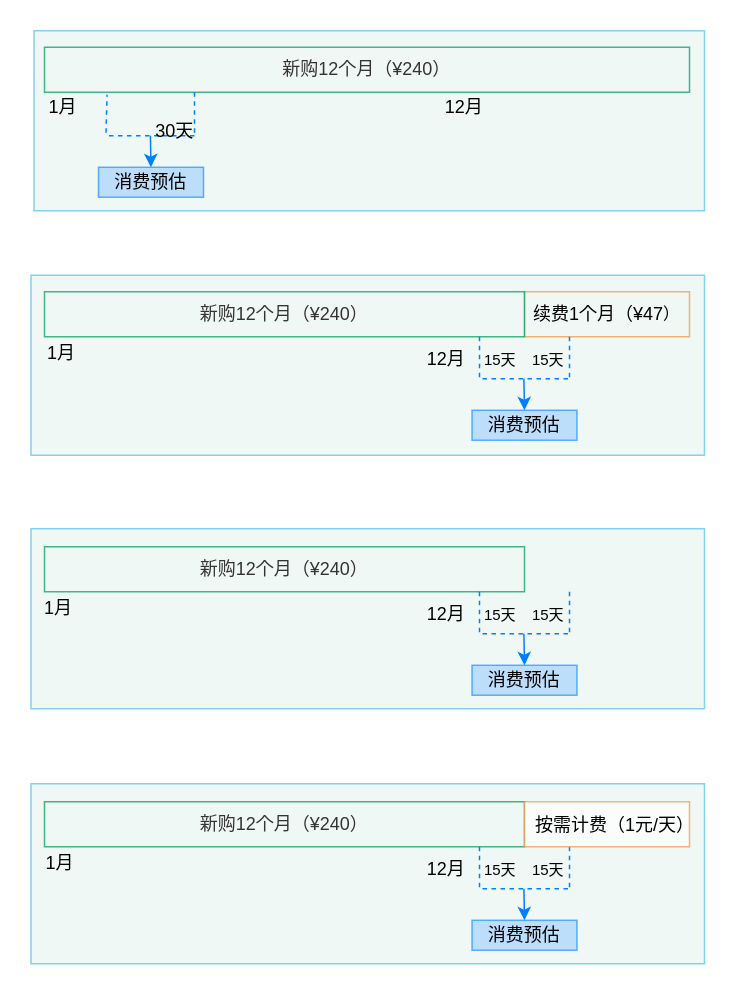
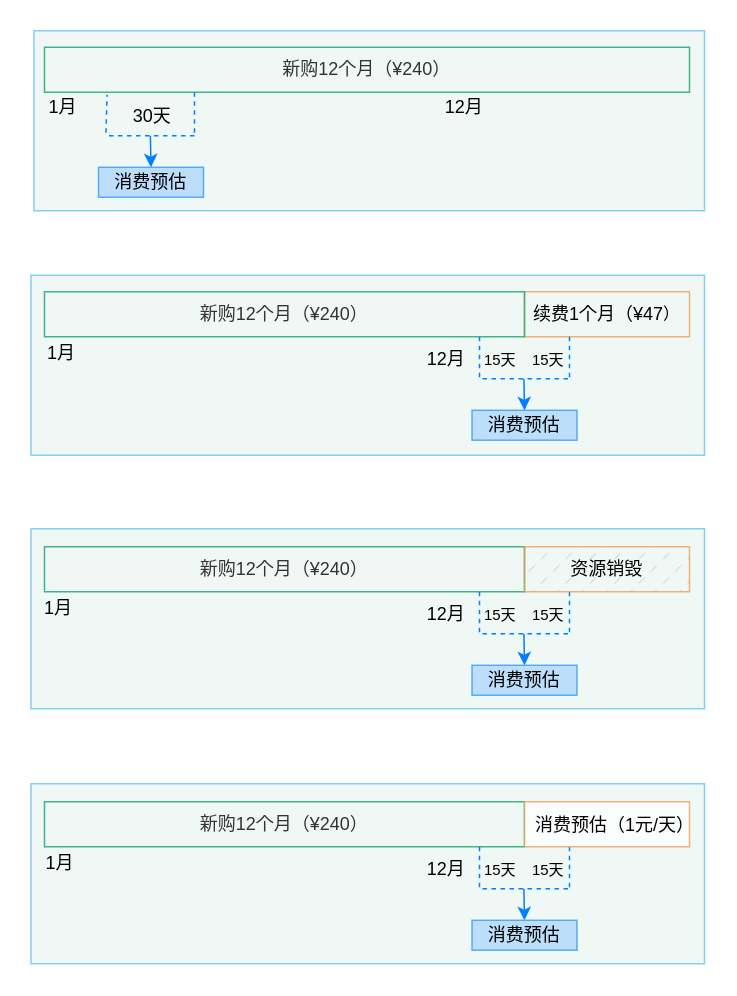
  <mxCell id="0" />
  <mxCell id="1" parent="0" />
  <mxCell id="2" value="" style="group" vertex="1" connectable="0" parent="1"><mxGeometry x="20" y="183" width="449" height="120" as="geometry" /></mxCell>
  <mxCell id="3" value="" style="rounded=0;whiteSpace=wrap;html=1;fontFamily=Helvetica;fontSize=14;opacity=80;strokeColor=#67c5f4;fillColor=#edf7f3;" vertex="1" parent="2"><mxGeometry width="449" height="120" as="geometry" /></mxCell>
  <mxCell id="4" value="&lt;font style=&quot;font-size: 12px;&quot;&gt;续费1个月（¥47&lt;/font&gt;&lt;font style=&quot;font-size: 11px;&quot;&gt;）&lt;/font&gt;" style="rounded=0;whiteSpace=wrap;html=1;fillColor=none;strokeColor=#ee9b4f;opacity=75;" parent="2" vertex="1"><mxGeometry x="329" y="11" width="110" height="30" as="geometry" /></mxCell>
  <mxCell id="5" value="消费预估" style="rounded=0;whiteSpace=wrap;html=1;fillColor=#99CCFF;strokeColor=#007fff;opacity=59;gradientColor=none;" vertex="1" parent="2"><mxGeometry x="294" y="90" width="70" height="20" as="geometry" /></mxCell>
  <mxCell id="6" value="&lt;font style=&quot;font-size: 12px;&quot; color=&quot;#333333&quot;&gt;新购12个月（¥240）&lt;/font&gt;" style="rounded=0;whiteSpace=wrap;html=1;fillColor=none;strokeColor=#23aa72;fontColor=#ffffff;opacity=85;" vertex="1" parent="2"><mxGeometry x="9" y="11" width="320" height="30" as="geometry" /></mxCell>
  <mxCell id="7" value="" style="endArrow=none;html=1;rounded=0;fontFamily=Helvetica;fontSize=12;fontColor=#ffffff;dashed=1;strokeColor=#007FFF;" edge="1" parent="2"><mxGeometry x="1" y="-150" width="50" height="50" relative="1" as="geometry"><mxPoint x="299" y="68" as="sourcePoint" /><mxPoint x="299" y="38" as="targetPoint" /><mxPoint as="offset" /></mxGeometry></mxCell>
  <mxCell id="8" value="" style="endArrow=none;html=1;rounded=0;fontFamily=Helvetica;fontSize=12;fontColor=#ffffff;dashed=1;strokeColor=#007FFF;" edge="1" parent="2"><mxGeometry x="1" y="-150" width="50" height="50" relative="1" as="geometry"><mxPoint x="358" y="69" as="sourcePoint" /><mxPoint x="298" y="69" as="targetPoint" /><mxPoint as="offset" /></mxGeometry></mxCell>
  <mxCell id="9" value="&lt;font style=&quot;font-size: 10px;&quot;&gt;15天&lt;/font&gt;" style="text;html=1;strokeColor=none;fillColor=none;align=center;verticalAlign=middle;whiteSpace=wrap;rounded=0;" vertex="1" parent="2"><mxGeometry x="298" y="41" width="30" height="30" as="geometry" /></mxCell>
  <mxCell id="10" value="" style="endArrow=none;html=1;rounded=0;fontFamily=Helvetica;fontSize=12;fontColor=#ffffff;strokeColor=#007FFF;startArrow=classic;startFill=1;" edge="1" parent="2"><mxGeometry x="1" y="-150" width="50" height="50" relative="1" as="geometry"><mxPoint x="329" y="90" as="sourcePoint" /><mxPoint x="328.6" y="69" as="targetPoint" /><mxPoint as="offset" /></mxGeometry></mxCell>
  <mxCell id="11" value="12月" style="text;html=1;strokeColor=none;fillColor=none;align=center;verticalAlign=middle;whiteSpace=wrap;rounded=0;" vertex="1" parent="2"><mxGeometry x="262" y="41" width="30" height="30" as="geometry" /></mxCell>
  <mxCell id="12" value="" style="endArrow=none;html=1;rounded=0;fontFamily=Helvetica;fontSize=12;fontColor=#ffffff;dashed=1;strokeColor=#007FFF;" edge="1" parent="2"><mxGeometry x="1" y="-150" width="50" height="50" relative="1" as="geometry"><mxPoint x="359" y="68" as="sourcePoint" /><mxPoint x="359" y="38" as="targetPoint" /><mxPoint as="offset" /></mxGeometry></mxCell>
  <mxCell id="13" value="&lt;font style=&quot;font-size: 10px;&quot;&gt;15天&lt;/font&gt;" style="text;html=1;strokeColor=none;fillColor=none;align=center;verticalAlign=middle;whiteSpace=wrap;rounded=0;" vertex="1" parent="2"><mxGeometry x="330" y="41" width="30" height="30" as="geometry" /></mxCell>
  <mxCell id="14" value="1月" style="text;html=1;strokeColor=none;fillColor=none;align=center;verticalAlign=middle;whiteSpace=wrap;rounded=0;" vertex="1" parent="2"><mxGeometry x="7" y="37" width="27" height="30" as="geometry" /></mxCell>
  <mxCell id="15" value="" style="group" vertex="1" connectable="0" parent="1"><mxGeometry x="22" y="20" width="447" height="120" as="geometry" /></mxCell>
  <mxCell id="16" value="" style="rounded=0;whiteSpace=wrap;html=1;fontFamily=Helvetica;fontSize=14;opacity=80;strokeColor=#67c5f4;fillColor=#edf7f3;" vertex="1" parent="15"><mxGeometry width="447" height="120" as="geometry" /></mxCell>
  <mxCell id="17" value="消费预估" style="rounded=0;whiteSpace=wrap;html=1;fillColor=#99CCFF;strokeColor=#007fff;opacity=59;gradientColor=none;" parent="15" vertex="1"><mxGeometry x="43" y="91" width="70" height="20" as="geometry" /></mxCell>
  <mxCell id="18" value="" style="endArrow=none;html=1;rounded=0;fontFamily=Helvetica;fontSize=12;fontColor=#ffffff;dashed=1;strokeColor=#007FFF;entryX=0.097;entryY=1.055;entryDx=0;entryDy=0;entryPerimeter=0;" parent="15" edge="1" target="19"><mxGeometry x="1" y="-150" width="50" height="50" relative="1" as="geometry"><mxPoint x="48" y="68" as="sourcePoint" /><mxPoint x="47.48" y="44.03" as="targetPoint" /><mxPoint as="offset" /></mxGeometry></mxCell>
  <mxCell id="19" value="&lt;font style=&quot;font-size: 12px;&quot; color=&quot;#333333&quot;&gt;新购12个月（¥240）&lt;/font&gt;" style="rounded=0;whiteSpace=wrap;html=1;fillColor=none;strokeColor=#23aa72;fontColor=#ffffff;opacity=85;" vertex="1" parent="15"><mxGeometry x="7" y="11" width="430" height="30" as="geometry" /></mxCell>
  <mxCell id="20" value="" style="endArrow=none;html=1;rounded=0;fontFamily=Helvetica;fontSize=12;fontColor=#ffffff;dashed=1;strokeColor=#007FFF;" edge="1" parent="15"><mxGeometry x="1" y="-150" width="50" height="50" relative="1" as="geometry"><mxPoint x="107" y="68" as="sourcePoint" /><mxPoint x="107" y="38" as="targetPoint" /><mxPoint as="offset" /></mxGeometry></mxCell>
  <mxCell id="21" value="" style="endArrow=none;html=1;rounded=0;fontFamily=Helvetica;fontSize=12;fontColor=#ffffff;dashed=1;strokeColor=#007FFF;" edge="1" parent="15"><mxGeometry x="1" y="-150" width="50" height="50" relative="1" as="geometry"><mxPoint x="107" y="70" as="sourcePoint" /><mxPoint x="47" y="70" as="targetPoint" /><mxPoint as="offset" /></mxGeometry></mxCell>
- <mxCell id="22" value="30天" style="text;html=1;strokeColor=none;fillColor=none;align=center;verticalAlign=middle;whiteSpace=wrap;rounded=0;" vertex="1" parent="15"><mxGeometry x="64" y="52" width="60" height="30" as="geometry" /></mxCell>
+ <mxCell id="22" value="30天" style="text;html=1;strokeColor=none;fillColor=none;align=center;verticalAlign=middle;whiteSpace=wrap;rounded=0;" vertex="1" parent="15"><mxGeometry x="49" y="42" width="60" height="30" as="geometry" /></mxCell>
  <mxCell id="23" value="" style="endArrow=none;html=1;rounded=0;fontFamily=Helvetica;fontSize=12;fontColor=#ffffff;strokeColor=#007FFF;startArrow=classic;startFill=1;" edge="1" parent="15"><mxGeometry x="1" y="-150" width="50" height="50" relative="1" as="geometry"><mxPoint x="78" y="91" as="sourcePoint" /><mxPoint x="77.6" y="70" as="targetPoint" /><mxPoint as="offset" /></mxGeometry></mxCell>
  <mxCell id="24" value="1月" style="text;html=1;strokeColor=none;fillColor=none;align=center;verticalAlign=middle;whiteSpace=wrap;rounded=0;" vertex="1" parent="15"><mxGeometry x="6" y="36" width="27" height="30" as="geometry" /></mxCell>
  <mxCell id="25" value="12月" style="text;html=1;strokeColor=none;fillColor=none;align=center;verticalAlign=middle;whiteSpace=wrap;rounded=0;" vertex="1" parent="15"><mxGeometry x="257" y="36" width="60" height="30" as="geometry" /></mxCell>
  <mxCell id="26" value="" style="group" vertex="1" connectable="0" parent="1"><mxGeometry x="20" y="352" width="449" height="120" as="geometry" /></mxCell>
  <mxCell id="27" value="" style="rounded=0;whiteSpace=wrap;html=1;fontFamily=Helvetica;fontSize=14;opacity=80;strokeColor=#67c5f4;fillColor=#edf7f3;" vertex="1" parent="26"><mxGeometry width="449" height="120" as="geometry" /></mxCell>
  <mxCell id="28" value="消费预估" style="rounded=0;whiteSpace=wrap;html=1;fillColor=#99CCFF;strokeColor=#007fff;opacity=59;gradientColor=none;" vertex="1" parent="26"><mxGeometry x="294" y="91" width="70" height="20" as="geometry" /></mxCell>
  <mxCell id="29" value="&lt;font style=&quot;font-size: 12px;&quot; color=&quot;#333333&quot;&gt;新购12个月（¥240）&lt;/font&gt;" style="rounded=0;whiteSpace=wrap;html=1;fillColor=none;strokeColor=#23aa72;fontColor=#ffffff;opacity=85;" vertex="1" parent="26"><mxGeometry x="9" y="12" width="320" height="30" as="geometry" /></mxCell>
  <mxCell id="30" value="" style="endArrow=none;html=1;rounded=0;fontFamily=Helvetica;fontSize=12;fontColor=#ffffff;dashed=1;strokeColor=#007FFF;" edge="1" parent="26"><mxGeometry x="1" y="-150" width="50" height="50" relative="1" as="geometry"><mxPoint x="299" y="69" as="sourcePoint" /><mxPoint x="299" y="39" as="targetPoint" /><mxPoint as="offset" /></mxGeometry></mxCell>
  <mxCell id="31" value="" style="endArrow=none;html=1;rounded=0;fontFamily=Helvetica;fontSize=12;fontColor=#ffffff;dashed=1;strokeColor=#007FFF;" edge="1" parent="26"><mxGeometry x="1" y="-150" width="50" height="50" relative="1" as="geometry"><mxPoint x="358" y="70" as="sourcePoint" /><mxPoint x="298" y="70" as="targetPoint" /><mxPoint as="offset" /></mxGeometry></mxCell>
  <mxCell id="32" value="&lt;font style=&quot;font-size: 10px;&quot;&gt;15天&lt;/font&gt;" style="text;html=1;strokeColor=none;fillColor=none;align=center;verticalAlign=middle;whiteSpace=wrap;rounded=0;" vertex="1" parent="26"><mxGeometry x="298" y="42" width="30" height="30" as="geometry" /></mxCell>
  <mxCell id="33" value="" style="endArrow=none;html=1;rounded=0;fontFamily=Helvetica;fontSize=12;fontColor=#ffffff;strokeColor=#007FFF;startArrow=classic;startFill=1;" edge="1" parent="26"><mxGeometry x="1" y="-150" width="50" height="50" relative="1" as="geometry"><mxPoint x="329" y="91" as="sourcePoint" /><mxPoint x="328.6" y="70" as="targetPoint" /><mxPoint as="offset" /></mxGeometry></mxCell>
  <mxCell id="34" value="12月" style="text;html=1;strokeColor=none;fillColor=none;align=center;verticalAlign=middle;whiteSpace=wrap;rounded=0;" vertex="1" parent="26"><mxGeometry x="262" y="42" width="30" height="30" as="geometry" /></mxCell>
  <mxCell id="35" value="" style="endArrow=none;html=1;rounded=0;fontFamily=Helvetica;fontSize=12;fontColor=#ffffff;dashed=1;strokeColor=#007FFF;" edge="1" parent="26"><mxGeometry x="1" y="-150" width="50" height="50" relative="1" as="geometry"><mxPoint x="359" y="69" as="sourcePoint" /><mxPoint x="359" y="39" as="targetPoint" /><mxPoint as="offset" /></mxGeometry></mxCell>
  <mxCell id="36" value="&lt;font style=&quot;font-size: 10px;&quot;&gt;15天&lt;/font&gt;" style="text;html=1;strokeColor=none;fillColor=none;align=center;verticalAlign=middle;whiteSpace=wrap;rounded=0;" vertex="1" parent="26"><mxGeometry x="330" y="42" width="30" height="30" as="geometry" /></mxCell>
+ <mxCell id="37" value="资源销毁" style="rounded=0;whiteSpace=wrap;html=1;fillColor=#cdcdd0;strokeColor=#ee9b4f;opacity=75;fillStyle=dashed;" vertex="1" parent="26"><mxGeometry x="329" y="12" width="110" height="30" as="geometry" /></mxCell>
  <mxCell id="38" value="1月" style="text;html=1;strokeColor=none;fillColor=none;align=center;verticalAlign=middle;whiteSpace=wrap;rounded=0;" vertex="1" parent="26"><mxGeometry x="5" y="38" width="27" height="30" as="geometry" /></mxCell>
  <mxCell id="39" value="" style="group" vertex="1" connectable="0" parent="1"><mxGeometry x="20" y="522" width="449" height="120" as="geometry" /></mxCell>
  <mxCell id="40" value="" style="rounded=0;whiteSpace=wrap;html=1;fontFamily=Helvetica;fontSize=14;opacity=80;strokeColor=#67c5f4;fillColor=#edf7f3;" vertex="1" parent="39"><mxGeometry width="449" height="120" as="geometry" /></mxCell>
  <mxCell id="41" value="消费预估" style="rounded=0;whiteSpace=wrap;html=1;fillColor=#99CCFF;strokeColor=#007fff;opacity=59;gradientColor=none;" vertex="1" parent="39"><mxGeometry x="294" y="91" width="70" height="20" as="geometry" /></mxCell>
  <mxCell id="42" value="&lt;font style=&quot;font-size: 12px;&quot; color=&quot;#333333&quot;&gt;新购12个月（¥240）&lt;/font&gt;" style="rounded=0;whiteSpace=wrap;html=1;fillColor=none;strokeColor=#23aa72;fontColor=#ffffff;opacity=85;" vertex="1" parent="39"><mxGeometry x="9" y="12" width="320" height="30" as="geometry" /></mxCell>
  <mxCell id="43" value="" style="endArrow=none;html=1;rounded=0;fontFamily=Helvetica;fontSize=12;fontColor=#ffffff;dashed=1;strokeColor=#007FFF;" edge="1" parent="39"><mxGeometry x="1" y="-150" width="50" height="50" relative="1" as="geometry"><mxPoint x="299" y="69" as="sourcePoint" /><mxPoint x="299" y="39" as="targetPoint" /><mxPoint as="offset" /></mxGeometry></mxCell>
  <mxCell id="44" value="" style="endArrow=none;html=1;rounded=0;fontFamily=Helvetica;fontSize=12;fontColor=#ffffff;dashed=1;strokeColor=#007FFF;" edge="1" parent="39"><mxGeometry x="1" y="-150" width="50" height="50" relative="1" as="geometry"><mxPoint x="358" y="70" as="sourcePoint" /><mxPoint x="298" y="70" as="targetPoint" /><mxPoint as="offset" /></mxGeometry></mxCell>
  <mxCell id="45" value="&lt;font style=&quot;font-size: 10px;&quot;&gt;15天&lt;/font&gt;" style="text;html=1;strokeColor=none;fillColor=none;align=center;verticalAlign=middle;whiteSpace=wrap;rounded=0;" vertex="1" parent="39"><mxGeometry x="298" y="42" width="30" height="30" as="geometry" /></mxCell>
  <mxCell id="46" value="" style="endArrow=none;html=1;rounded=0;fontFamily=Helvetica;fontSize=12;fontColor=#ffffff;strokeColor=#007FFF;startArrow=classic;startFill=1;" edge="1" parent="39"><mxGeometry x="1" y="-150" width="50" height="50" relative="1" as="geometry"><mxPoint x="329" y="91" as="sourcePoint" /><mxPoint x="328.6" y="70" as="targetPoint" /><mxPoint as="offset" /></mxGeometry></mxCell>
  <mxCell id="47" value="12月" style="text;html=1;strokeColor=none;fillColor=none;align=center;verticalAlign=middle;whiteSpace=wrap;rounded=0;" vertex="1" parent="39"><mxGeometry x="262" y="42" width="30" height="30" as="geometry" /></mxCell>
  <mxCell id="48" value="" style="endArrow=none;html=1;rounded=0;fontFamily=Helvetica;fontSize=12;fontColor=#ffffff;dashed=1;strokeColor=#007FFF;" edge="1" parent="39"><mxGeometry x="1" y="-150" width="50" height="50" relative="1" as="geometry"><mxPoint x="359" y="69" as="sourcePoint" /><mxPoint x="359" y="39" as="targetPoint" /><mxPoint as="offset" /></mxGeometry></mxCell>
  <mxCell id="49" value="&lt;font style=&quot;font-size: 10px;&quot;&gt;15天&lt;/font&gt;" style="text;html=1;strokeColor=none;fillColor=none;align=center;verticalAlign=middle;whiteSpace=wrap;rounded=0;" vertex="1" parent="39"><mxGeometry x="330" y="42" width="30" height="30" as="geometry" /></mxCell>
  <mxCell id="50" value="" style="rounded=0;whiteSpace=wrap;html=1;fillColor=#ffffff;strokeColor=#ee9b4f;opacity=75;fillStyle=auto;" vertex="1" parent="39"><mxGeometry x="329" y="12" width="110" height="30" as="geometry" /></mxCell>
- <mxCell id="51" value="按需计费（1元/天）" style="text;html=1;strokeColor=none;fillColor=none;align=center;verticalAlign=middle;whiteSpace=wrap;rounded=0;" vertex="1" parent="39"><mxGeometry x="335" y="13" width="109" height="30" as="geometry" /></mxCell>
+ <mxCell id="51" value="消费预估（1元/天）" style="text;html=1;strokeColor=none;fillColor=none;align=center;verticalAlign=middle;whiteSpace=wrap;rounded=0;" vertex="1" parent="39"><mxGeometry x="335" y="13" width="109" height="30" as="geometry" /></mxCell>
  <mxCell id="52" value="1月" style="text;html=1;strokeColor=none;fillColor=none;align=center;verticalAlign=middle;whiteSpace=wrap;rounded=0;" vertex="1" parent="39"><mxGeometry x="6" y="38" width="27" height="30" as="geometry" /></mxCell>
